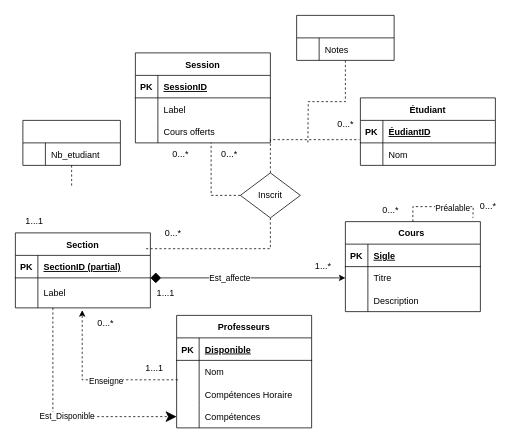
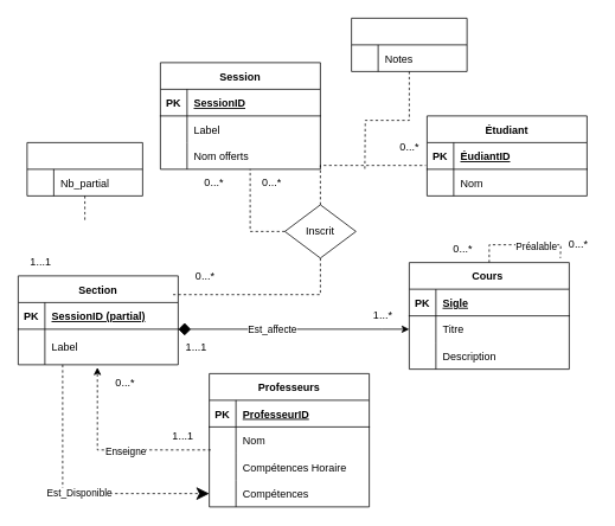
  <mxCell id="0" />
  <mxCell id="1" parent="0" />
  <mxCell id="2" value="Étudiant" style="shape=table;startSize=30;container=1;collapsible=1;childLayout=tableLayout;fixedRows=1;rowLines=0;fontStyle=1;align=center;resizeLast=1;" vertex="1" parent="1"><mxGeometry x="480" y="130" width="180" height="90" as="geometry" /></mxCell>
  <mxCell id="3" value="" style="shape=tableRow;horizontal=0;startSize=0;swimlaneHead=0;swimlaneBody=0;fillColor=none;collapsible=0;dropTarget=0;points=[[0,0.5],[1,0.5]];portConstraint=eastwest;top=0;left=0;right=0;bottom=1;" vertex="1" parent="2"><mxGeometry y="30" width="180" height="30" as="geometry" /></mxCell>
  <mxCell id="4" value="PK" style="shape=partialRectangle;connectable=0;fillColor=none;top=0;left=0;bottom=0;right=0;fontStyle=1;overflow=hidden;" vertex="1" parent="3"><mxGeometry width="30" height="30" as="geometry"><mxRectangle width="30" height="30" as="alternateBounds" /></mxGeometry></mxCell>
  <mxCell id="5" value="ÉudiantID" style="shape=partialRectangle;connectable=0;fillColor=none;top=0;left=0;bottom=0;right=0;align=left;spacingLeft=6;fontStyle=5;overflow=hidden;" vertex="1" parent="3"><mxGeometry x="30" width="150" height="30" as="geometry"><mxRectangle width="150" height="30" as="alternateBounds" /></mxGeometry></mxCell>
  <mxCell id="6" value="" style="shape=tableRow;horizontal=0;startSize=0;swimlaneHead=0;swimlaneBody=0;fillColor=none;collapsible=0;dropTarget=0;points=[[0,0.5],[1,0.5]];portConstraint=eastwest;top=0;left=0;right=0;bottom=0;" vertex="1" parent="2"><mxGeometry y="60" width="180" height="30" as="geometry" /></mxCell>
  <mxCell id="7" value="" style="shape=partialRectangle;connectable=0;fillColor=none;top=0;left=0;bottom=0;right=0;editable=1;overflow=hidden;" vertex="1" parent="6"><mxGeometry width="30" height="30" as="geometry"><mxRectangle width="30" height="30" as="alternateBounds" /></mxGeometry></mxCell>
  <mxCell id="8" value="Nom" style="shape=partialRectangle;connectable=0;fillColor=none;top=0;left=0;bottom=0;right=0;align=left;spacingLeft=6;overflow=hidden;" vertex="1" parent="6"><mxGeometry x="30" width="150" height="30" as="geometry"><mxRectangle width="150" height="30" as="alternateBounds" /></mxGeometry></mxCell>
  <mxCell id="9" style="edgeStyle=orthogonalEdgeStyle;rounded=0;orthogonalLoop=1;jettySize=auto;html=1;entryX=0;entryY=0.5;entryDx=0;entryDy=0;dashed=1;strokeWidth=1;startArrow=none;startFill=0;endArrow=classic;endFill=1;endSize=12;" edge="1" parent="1" source="11" target="50"><mxGeometry relative="1" as="geometry"><Array as="points"><mxPoint x="70" y="555" /></Array></mxGeometry></mxCell>
  <mxCell id="10" value="Est_Disponible" style="edgeLabel;html=1;align=center;verticalAlign=middle;resizable=0;points=[];" vertex="1" connectable="0" parent="9"><mxGeometry x="0.045" y="1" relative="1" as="geometry"><mxPoint x="1" as="offset" /></mxGeometry></mxCell>
  <mxCell id="11" value="Section" style="shape=table;startSize=30;container=1;collapsible=1;childLayout=tableLayout;fixedRows=1;rowLines=0;fontStyle=1;align=center;resizeLast=1;" vertex="1" parent="1"><mxGeometry x="20" y="310" width="180" height="100" as="geometry" /></mxCell>
  <mxCell id="12" value="" style="shape=tableRow;horizontal=0;startSize=0;swimlaneHead=0;swimlaneBody=0;fillColor=none;collapsible=0;dropTarget=0;points=[[0,0.5],[1,0.5]];portConstraint=eastwest;top=0;left=0;right=0;bottom=1;" vertex="1" parent="11"><mxGeometry y="30" width="180" height="30" as="geometry" /></mxCell>
  <mxCell id="13" value="PK" style="shape=partialRectangle;connectable=0;fillColor=none;top=0;left=0;bottom=0;right=0;fontStyle=1;overflow=hidden;" vertex="1" parent="12"><mxGeometry width="30" height="30" as="geometry"><mxRectangle width="30" height="30" as="alternateBounds" /></mxGeometry></mxCell>
- <mxCell id="14" value="SectionID (partial)" style="shape=partialRectangle;connectable=0;fillColor=none;top=0;left=0;bottom=0;right=0;align=left;spacingLeft=6;fontStyle=5;overflow=hidden;" vertex="1" parent="12"><mxGeometry x="30" width="150" height="30" as="geometry"><mxRectangle width="150" height="30" as="alternateBounds" /></mxGeometry></mxCell>
+ <mxCell id="14" value="SessionID (partial)" style="shape=partialRectangle;connectable=0;fillColor=none;top=0;left=0;bottom=0;right=0;align=left;spacingLeft=6;fontStyle=5;overflow=hidden;" vertex="1" parent="12"><mxGeometry x="30" width="150" height="30" as="geometry"><mxRectangle width="150" height="30" as="alternateBounds" /></mxGeometry></mxCell>
  <mxCell id="15" value="" style="shape=tableRow;horizontal=0;startSize=0;swimlaneHead=0;swimlaneBody=0;fillColor=none;collapsible=0;dropTarget=0;points=[[0,0.5],[1,0.5]];portConstraint=eastwest;top=0;left=0;right=0;bottom=0;" vertex="1" parent="11"><mxGeometry y="60" width="180" height="40" as="geometry" /></mxCell>
  <mxCell id="16" value="" style="shape=partialRectangle;connectable=0;fillColor=none;top=0;left=0;bottom=0;right=0;editable=1;overflow=hidden;" vertex="1" parent="15"><mxGeometry width="30" height="40" as="geometry"><mxRectangle width="30" height="40" as="alternateBounds" /></mxGeometry></mxCell>
  <mxCell id="17" value="Label" style="shape=partialRectangle;connectable=0;fillColor=none;top=0;left=0;bottom=0;right=0;align=left;spacingLeft=6;overflow=hidden;" vertex="1" parent="15"><mxGeometry x="30" width="150" height="40" as="geometry"><mxRectangle width="150" height="40" as="alternateBounds" /></mxGeometry></mxCell>
  <mxCell id="18" style="edgeStyle=orthogonalEdgeStyle;rounded=0;orthogonalLoop=1;jettySize=auto;html=1;dashed=1;strokeWidth=1;startArrow=none;startFill=0;endArrow=none;endFill=0;endSize=12;" edge="1" parent="1" source="20"><mxGeometry relative="1" as="geometry"><mxPoint x="630" y="290" as="targetPoint" /></mxGeometry></mxCell>
  <mxCell id="19" value="Préalable" style="edgeLabel;html=1;align=center;verticalAlign=middle;resizable=0;points=[];" vertex="1" connectable="0" parent="18"><mxGeometry x="0.242" y="-1" relative="1" as="geometry"><mxPoint as="offset" /></mxGeometry></mxCell>
  <mxCell id="20" value="Cours " style="shape=table;startSize=30;container=1;collapsible=1;childLayout=tableLayout;fixedRows=1;rowLines=0;fontStyle=1;align=center;resizeLast=1;" vertex="1" parent="1"><mxGeometry x="460" y="295" width="180" height="120" as="geometry" /></mxCell>
  <mxCell id="21" value="" style="shape=tableRow;horizontal=0;startSize=0;swimlaneHead=0;swimlaneBody=0;fillColor=none;collapsible=0;dropTarget=0;points=[[0,0.5],[1,0.5]];portConstraint=eastwest;top=0;left=0;right=0;bottom=1;" vertex="1" parent="20"><mxGeometry y="30" width="180" height="30" as="geometry" /></mxCell>
  <mxCell id="22" value="PK" style="shape=partialRectangle;connectable=0;fillColor=none;top=0;left=0;bottom=0;right=0;fontStyle=1;overflow=hidden;" vertex="1" parent="21"><mxGeometry width="30" height="30" as="geometry"><mxRectangle width="30" height="30" as="alternateBounds" /></mxGeometry></mxCell>
  <mxCell id="23" value="Sigle" style="shape=partialRectangle;connectable=0;fillColor=none;top=0;left=0;bottom=0;right=0;align=left;spacingLeft=6;fontStyle=5;overflow=hidden;" vertex="1" parent="21"><mxGeometry x="30" width="150" height="30" as="geometry"><mxRectangle width="150" height="30" as="alternateBounds" /></mxGeometry></mxCell>
  <mxCell id="24" value="" style="shape=tableRow;horizontal=0;startSize=0;swimlaneHead=0;swimlaneBody=0;fillColor=none;collapsible=0;dropTarget=0;points=[[0,0.5],[1,0.5]];portConstraint=eastwest;top=0;left=0;right=0;bottom=0;" vertex="1" parent="20"><mxGeometry y="60" width="180" height="30" as="geometry" /></mxCell>
  <mxCell id="25" value="" style="shape=partialRectangle;connectable=0;fillColor=none;top=0;left=0;bottom=0;right=0;editable=1;overflow=hidden;" vertex="1" parent="24"><mxGeometry width="30" height="30" as="geometry"><mxRectangle width="30" height="30" as="alternateBounds" /></mxGeometry></mxCell>
  <mxCell id="26" value="Titre" style="shape=partialRectangle;connectable=0;fillColor=none;top=0;left=0;bottom=0;right=0;align=left;spacingLeft=6;overflow=hidden;" vertex="1" parent="24"><mxGeometry x="30" width="150" height="30" as="geometry"><mxRectangle width="150" height="30" as="alternateBounds" /></mxGeometry></mxCell>
  <mxCell id="27" value="" style="shape=tableRow;horizontal=0;startSize=0;swimlaneHead=0;swimlaneBody=0;fillColor=none;collapsible=0;dropTarget=0;points=[[0,0.5],[1,0.5]];portConstraint=eastwest;top=0;left=0;right=0;bottom=0;" vertex="1" parent="20"><mxGeometry y="90" width="180" height="30" as="geometry" /></mxCell>
  <mxCell id="28" value="" style="shape=partialRectangle;connectable=0;fillColor=none;top=0;left=0;bottom=0;right=0;editable=1;overflow=hidden;" vertex="1" parent="27"><mxGeometry width="30" height="30" as="geometry"><mxRectangle width="30" height="30" as="alternateBounds" /></mxGeometry></mxCell>
  <mxCell id="29" value="Description" style="shape=partialRectangle;connectable=0;fillColor=none;top=0;left=0;bottom=0;right=0;align=left;spacingLeft=6;overflow=hidden;" vertex="1" parent="27"><mxGeometry x="30" width="150" height="30" as="geometry"><mxRectangle width="150" height="30" as="alternateBounds" /></mxGeometry></mxCell>
  <mxCell id="30" value="Session" style="shape=table;startSize=30;container=1;collapsible=1;childLayout=tableLayout;fixedRows=1;rowLines=0;fontStyle=1;align=center;resizeLast=1;" vertex="1" parent="1"><mxGeometry x="180" y="70" width="180" height="120" as="geometry" /></mxCell>
  <mxCell id="31" value="" style="shape=tableRow;horizontal=0;startSize=0;swimlaneHead=0;swimlaneBody=0;fillColor=none;collapsible=0;dropTarget=0;points=[[0,0.5],[1,0.5]];portConstraint=eastwest;top=0;left=0;right=0;bottom=1;" vertex="1" parent="30"><mxGeometry y="30" width="180" height="30" as="geometry" /></mxCell>
  <mxCell id="32" value="PK" style="shape=partialRectangle;connectable=0;fillColor=none;top=0;left=0;bottom=0;right=0;fontStyle=1;overflow=hidden;" vertex="1" parent="31"><mxGeometry width="30" height="30" as="geometry"><mxRectangle width="30" height="30" as="alternateBounds" /></mxGeometry></mxCell>
  <mxCell id="33" value="SessionID" style="shape=partialRectangle;connectable=0;fillColor=none;top=0;left=0;bottom=0;right=0;align=left;spacingLeft=6;fontStyle=5;overflow=hidden;" vertex="1" parent="31"><mxGeometry x="30" width="150" height="30" as="geometry"><mxRectangle width="150" height="30" as="alternateBounds" /></mxGeometry></mxCell>
  <mxCell id="34" value="" style="shape=tableRow;horizontal=0;startSize=0;swimlaneHead=0;swimlaneBody=0;fillColor=none;collapsible=0;dropTarget=0;points=[[0,0.5],[1,0.5]];portConstraint=eastwest;top=0;left=0;right=0;bottom=0;" vertex="1" parent="30"><mxGeometry y="60" width="180" height="30" as="geometry" /></mxCell>
  <mxCell id="35" value="" style="shape=partialRectangle;connectable=0;fillColor=none;top=0;left=0;bottom=0;right=0;editable=1;overflow=hidden;" vertex="1" parent="34"><mxGeometry width="30" height="30" as="geometry"><mxRectangle width="30" height="30" as="alternateBounds" /></mxGeometry></mxCell>
  <mxCell id="36" value="Label" style="shape=partialRectangle;connectable=0;fillColor=none;top=0;left=0;bottom=0;right=0;align=left;spacingLeft=6;overflow=hidden;" vertex="1" parent="34"><mxGeometry x="30" width="150" height="30" as="geometry"><mxRectangle width="150" height="30" as="alternateBounds" /></mxGeometry></mxCell>
  <mxCell id="37" value="" style="shape=tableRow;horizontal=0;startSize=0;swimlaneHead=0;swimlaneBody=0;fillColor=none;collapsible=0;dropTarget=0;points=[[0,0.5],[1,0.5]];portConstraint=eastwest;top=0;left=0;right=0;bottom=0;" vertex="1" parent="30"><mxGeometry y="90" width="180" height="30" as="geometry" /></mxCell>
  <mxCell id="38" value="" style="shape=partialRectangle;connectable=0;fillColor=none;top=0;left=0;bottom=0;right=0;editable=1;overflow=hidden;" vertex="1" parent="37"><mxGeometry width="30" height="30" as="geometry"><mxRectangle width="30" height="30" as="alternateBounds" /></mxGeometry></mxCell>
- <mxCell id="39" value="Cours offerts" style="shape=partialRectangle;connectable=0;fillColor=none;top=0;left=0;bottom=0;right=0;align=left;spacingLeft=6;overflow=hidden;" vertex="1" parent="37"><mxGeometry x="30" width="150" height="30" as="geometry"><mxRectangle width="150" height="30" as="alternateBounds" /></mxGeometry></mxCell>
+ <mxCell id="39" value="Nom offerts" style="shape=partialRectangle;connectable=0;fillColor=none;top=0;left=0;bottom=0;right=0;align=left;spacingLeft=6;overflow=hidden;" vertex="1" parent="37"><mxGeometry x="30" width="150" height="30" as="geometry"><mxRectangle width="150" height="30" as="alternateBounds" /></mxGeometry></mxCell>
  <mxCell id="40" value="Professeurs" style="shape=table;startSize=30;container=1;collapsible=1;childLayout=tableLayout;fixedRows=1;rowLines=0;fontStyle=1;align=center;resizeLast=1;" vertex="1" parent="1"><mxGeometry x="235" y="420" width="180" height="150" as="geometry" /></mxCell>
  <mxCell id="41" value="" style="shape=tableRow;horizontal=0;startSize=0;swimlaneHead=0;swimlaneBody=0;fillColor=none;collapsible=0;dropTarget=0;points=[[0,0.5],[1,0.5]];portConstraint=eastwest;top=0;left=0;right=0;bottom=1;" vertex="1" parent="40"><mxGeometry y="30" width="180" height="30" as="geometry" /></mxCell>
  <mxCell id="42" value="PK" style="shape=partialRectangle;connectable=0;fillColor=none;top=0;left=0;bottom=0;right=0;fontStyle=1;overflow=hidden;" vertex="1" parent="41"><mxGeometry width="30" height="30" as="geometry"><mxRectangle width="30" height="30" as="alternateBounds" /></mxGeometry></mxCell>
- <mxCell id="43" value="Disponible" style="shape=partialRectangle;connectable=0;fillColor=none;top=0;left=0;bottom=0;right=0;align=left;spacingLeft=6;fontStyle=5;overflow=hidden;" vertex="1" parent="41"><mxGeometry x="30" width="150" height="30" as="geometry"><mxRectangle width="150" height="30" as="alternateBounds" /></mxGeometry></mxCell>
+ <mxCell id="43" value="ProfesseurID" style="shape=partialRectangle;connectable=0;fillColor=none;top=0;left=0;bottom=0;right=0;align=left;spacingLeft=6;fontStyle=5;overflow=hidden;" vertex="1" parent="41"><mxGeometry x="30" width="150" height="30" as="geometry"><mxRectangle width="150" height="30" as="alternateBounds" /></mxGeometry></mxCell>
  <mxCell id="44" value="" style="shape=tableRow;horizontal=0;startSize=0;swimlaneHead=0;swimlaneBody=0;fillColor=none;collapsible=0;dropTarget=0;points=[[0,0.5],[1,0.5]];portConstraint=eastwest;top=0;left=0;right=0;bottom=0;" vertex="1" parent="40"><mxGeometry y="60" width="180" height="30" as="geometry" /></mxCell>
  <mxCell id="45" value="" style="shape=partialRectangle;connectable=0;fillColor=none;top=0;left=0;bottom=0;right=0;editable=1;overflow=hidden;" vertex="1" parent="44"><mxGeometry width="30" height="30" as="geometry"><mxRectangle width="30" height="30" as="alternateBounds" /></mxGeometry></mxCell>
  <mxCell id="46" value="Nom" style="shape=partialRectangle;connectable=0;fillColor=none;top=0;left=0;bottom=0;right=0;align=left;spacingLeft=6;overflow=hidden;" vertex="1" parent="44"><mxGeometry x="30" width="150" height="30" as="geometry"><mxRectangle width="150" height="30" as="alternateBounds" /></mxGeometry></mxCell>
  <mxCell id="47" value="" style="shape=tableRow;horizontal=0;startSize=0;swimlaneHead=0;swimlaneBody=0;fillColor=none;collapsible=0;dropTarget=0;points=[[0,0.5],[1,0.5]];portConstraint=eastwest;top=0;left=0;right=0;bottom=0;" vertex="1" parent="40"><mxGeometry y="90" width="180" height="30" as="geometry" /></mxCell>
  <mxCell id="48" value="" style="shape=partialRectangle;connectable=0;fillColor=none;top=0;left=0;bottom=0;right=0;editable=1;overflow=hidden;" vertex="1" parent="47"><mxGeometry width="30" height="30" as="geometry"><mxRectangle width="30" height="30" as="alternateBounds" /></mxGeometry></mxCell>
  <mxCell id="49" value="Compétences Horaire" style="shape=partialRectangle;connectable=0;fillColor=none;top=0;left=0;bottom=0;right=0;align=left;spacingLeft=6;overflow=hidden;" vertex="1" parent="47"><mxGeometry x="30" width="150" height="30" as="geometry"><mxRectangle width="150" height="30" as="alternateBounds" /></mxGeometry></mxCell>
  <mxCell id="50" value="" style="shape=tableRow;horizontal=0;startSize=0;swimlaneHead=0;swimlaneBody=0;fillColor=none;collapsible=0;dropTarget=0;points=[[0,0.5],[1,0.5]];portConstraint=eastwest;top=0;left=0;right=0;bottom=0;" vertex="1" parent="40"><mxGeometry y="120" width="180" height="30" as="geometry" /></mxCell>
  <mxCell id="51" value="" style="shape=partialRectangle;connectable=0;fillColor=none;top=0;left=0;bottom=0;right=0;editable=1;overflow=hidden;" vertex="1" parent="50"><mxGeometry width="30" height="30" as="geometry"><mxRectangle width="30" height="30" as="alternateBounds" /></mxGeometry></mxCell>
  <mxCell id="52" value="Compétences" style="shape=partialRectangle;connectable=0;fillColor=none;top=0;left=0;bottom=0;right=0;align=left;spacingLeft=6;overflow=hidden;" vertex="1" parent="50"><mxGeometry x="30" width="150" height="30" as="geometry"><mxRectangle width="150" height="30" as="alternateBounds" /></mxGeometry></mxCell>
  <mxCell id="53" style="edgeStyle=orthogonalEdgeStyle;rounded=0;orthogonalLoop=1;jettySize=auto;html=1;endArrow=diamond;endFill=1;strokeWidth=1;endSize=12;startArrow=classic;startFill=1;" edge="1" parent="1" target="11"><mxGeometry relative="1" as="geometry"><mxPoint x="460" y="370" as="sourcePoint" /><Array as="points"><mxPoint x="430" y="370" /><mxPoint x="430" y="370" /></Array></mxGeometry></mxCell>
  <mxCell id="54" value="Est_affecte" style="edgeLabel;html=1;align=center;verticalAlign=middle;resizable=0;points=[];" vertex="1" connectable="0" parent="53"><mxGeometry x="0.193" y="-1" relative="1" as="geometry"><mxPoint as="offset" /></mxGeometry></mxCell>
  <mxCell id="55" style="edgeStyle=orthogonalEdgeStyle;rounded=0;orthogonalLoop=1;jettySize=auto;html=1;startArrow=none;startFill=0;endArrow=classic;endFill=1;exitX=1.133;exitY=1.031;exitDx=0;exitDy=0;exitPerimeter=0;dashed=1;entryX=0.495;entryY=1.078;entryDx=0;entryDy=0;entryPerimeter=0;" edge="1" parent="1" source="58" target="15"><mxGeometry relative="1" as="geometry"><mxPoint x="240" y="500" as="sourcePoint" /><mxPoint x="110" y="460" as="targetPoint" /><Array as="points"><mxPoint x="109" y="506" /></Array></mxGeometry></mxCell>
  <mxCell id="56" value="Enseigne" style="edgeLabel;html=1;align=center;verticalAlign=middle;resizable=0;points=[];" vertex="1" connectable="0" parent="55"><mxGeometry x="-0.128" y="2" relative="1" as="geometry"><mxPoint as="offset" /></mxGeometry></mxCell>
  <mxCell id="57" value="0...*" style="text;html=1;align=center;verticalAlign=middle;resizable=0;points=[];autosize=1;strokeColor=none;fillColor=none;" vertex="1" parent="1"><mxGeometry x="120" y="415" width="40" height="30" as="geometry" /></mxCell>
  <mxCell id="58" value="1...1&lt;br&gt;" style="text;html=1;align=center;verticalAlign=middle;resizable=0;points=[];autosize=1;strokeColor=none;fillColor=none;" vertex="1" parent="1"><mxGeometry x="180" y="475" width="50" height="30" as="geometry" /></mxCell>
  <mxCell id="59" value="1...*" style="text;html=1;align=center;verticalAlign=middle;resizable=0;points=[];autosize=1;strokeColor=none;fillColor=none;" vertex="1" parent="1"><mxGeometry x="410" y="340" width="40" height="30" as="geometry" /></mxCell>
  <mxCell id="60" value="1...1" style="text;html=1;align=center;verticalAlign=middle;resizable=0;points=[];autosize=1;strokeColor=none;fillColor=none;" vertex="1" parent="1"><mxGeometry x="195" y="375" width="50" height="30" as="geometry" /></mxCell>
  <mxCell id="61" value="1...1" style="text;html=1;align=center;verticalAlign=middle;resizable=0;points=[];autosize=1;strokeColor=none;fillColor=none;" vertex="1" parent="1"><mxGeometry x="20" y="280" width="50" height="30" as="geometry" /></mxCell>
  <mxCell id="62" value="0...*" style="text;html=1;align=center;verticalAlign=middle;resizable=0;points=[];autosize=1;strokeColor=none;fillColor=none;" vertex="1" parent="1"><mxGeometry x="220" y="190" width="40" height="30" as="geometry" /></mxCell>
  <mxCell id="63" style="edgeStyle=orthogonalEdgeStyle;rounded=0;orthogonalLoop=1;jettySize=auto;html=1;dashed=1;strokeWidth=1;startArrow=none;startFill=0;endArrow=none;endFill=0;endSize=12;" edge="1" parent="1" source="64"><mxGeometry relative="1" as="geometry"><mxPoint x="95" y="250" as="targetPoint" /></mxGeometry></mxCell>
  <mxCell id="64" value="" style="shape=table;startSize=30;container=1;collapsible=1;childLayout=tableLayout;fixedRows=1;rowLines=0;fontStyle=1;align=center;resizeLast=1;" vertex="1" parent="1"><mxGeometry x="30" y="160" width="130" height="60" as="geometry" /></mxCell>
  <mxCell id="65" value="" style="shape=tableRow;horizontal=0;startSize=0;swimlaneHead=0;swimlaneBody=0;fillColor=none;collapsible=0;dropTarget=0;points=[[0,0.5],[1,0.5]];portConstraint=eastwest;top=0;left=0;right=0;bottom=0;" vertex="1" parent="64"><mxGeometry y="30" width="130" height="30" as="geometry" /></mxCell>
  <mxCell id="66" value="" style="shape=partialRectangle;connectable=0;fillColor=none;top=0;left=0;bottom=0;right=0;editable=1;overflow=hidden;" vertex="1" parent="65"><mxGeometry width="30" height="30" as="geometry"><mxRectangle width="30" height="30" as="alternateBounds" /></mxGeometry></mxCell>
- <mxCell id="67" value="Nb_etudiant" style="shape=partialRectangle;connectable=0;fillColor=none;top=0;left=0;bottom=0;right=0;align=left;spacingLeft=6;overflow=hidden;" vertex="1" parent="65"><mxGeometry x="30" width="100" height="30" as="geometry"><mxRectangle width="100" height="30" as="alternateBounds" /></mxGeometry></mxCell>
+ <mxCell id="67" value="Nb_partial" style="shape=partialRectangle;connectable=0;fillColor=none;top=0;left=0;bottom=0;right=0;align=left;spacingLeft=6;overflow=hidden;" vertex="1" parent="65"><mxGeometry x="30" width="100" height="30" as="geometry"><mxRectangle width="100" height="30" as="alternateBounds" /></mxGeometry></mxCell>
  <mxCell id="68" style="edgeStyle=orthogonalEdgeStyle;rounded=0;orthogonalLoop=1;jettySize=auto;html=1;entryX=-0.007;entryY=-0.142;entryDx=0;entryDy=0;entryPerimeter=0;dashed=1;strokeWidth=1;startArrow=none;startFill=0;endArrow=none;endFill=0;endSize=12;" edge="1" parent="1" source="71" target="6"><mxGeometry relative="1" as="geometry" /></mxCell>
  <mxCell id="69" style="edgeStyle=orthogonalEdgeStyle;rounded=0;orthogonalLoop=1;jettySize=auto;html=1;entryX=0.561;entryY=0.994;entryDx=0;entryDy=0;dashed=1;strokeWidth=1;startArrow=none;startFill=0;endArrow=none;endFill=0;endSize=12;entryPerimeter=0;exitX=0;exitY=0.5;exitDx=0;exitDy=0;" edge="1" parent="1" source="71" target="37"><mxGeometry relative="1" as="geometry" /></mxCell>
  <mxCell id="70" style="edgeStyle=orthogonalEdgeStyle;rounded=0;orthogonalLoop=1;jettySize=auto;html=1;entryX=0.968;entryY=-0.296;entryDx=0;entryDy=0;entryPerimeter=0;dashed=1;strokeWidth=1;startArrow=none;startFill=0;endArrow=none;endFill=0;endSize=12;" edge="1" parent="1" source="71" target="12"><mxGeometry relative="1" as="geometry" /></mxCell>
  <mxCell id="71" value="Inscrit" style="shape=rhombus;perimeter=rhombusPerimeter;whiteSpace=wrap;html=1;align=center;" vertex="1" parent="1"><mxGeometry x="320" y="230" width="80" height="60" as="geometry" /></mxCell>
  <mxCell id="72" value="0...*" style="text;html=1;align=center;verticalAlign=middle;resizable=0;points=[];autosize=1;strokeColor=none;fillColor=none;" vertex="1" parent="1"><mxGeometry x="285" y="190" width="40" height="30" as="geometry" /></mxCell>
  <mxCell id="73" value="0...*" style="text;html=1;align=center;verticalAlign=middle;resizable=0;points=[];autosize=1;strokeColor=none;fillColor=none;" vertex="1" parent="1"><mxGeometry x="440" y="150" width="40" height="30" as="geometry" /></mxCell>
  <mxCell id="74" value="0...*" style="text;html=1;align=center;verticalAlign=middle;resizable=0;points=[];autosize=1;strokeColor=none;fillColor=none;" vertex="1" parent="1"><mxGeometry x="210" y="295" width="40" height="30" as="geometry" /></mxCell>
  <mxCell id="75" value="0...*" style="text;html=1;align=center;verticalAlign=middle;resizable=0;points=[];autosize=1;strokeColor=none;fillColor=none;" vertex="1" parent="1"><mxGeometry x="500" y="265" width="40" height="30" as="geometry" /></mxCell>
  <mxCell id="76" value="0...*" style="text;html=1;align=center;verticalAlign=middle;resizable=0;points=[];autosize=1;strokeColor=none;fillColor=none;" vertex="1" parent="1"><mxGeometry x="630" y="260" width="40" height="30" as="geometry" /></mxCell>
  <mxCell id="77" style="edgeStyle=orthogonalEdgeStyle;rounded=0;orthogonalLoop=1;jettySize=auto;html=1;dashed=1;strokeWidth=1;startArrow=none;startFill=0;endArrow=none;endFill=0;endSize=12;" edge="1" parent="1" source="78"><mxGeometry relative="1" as="geometry"><mxPoint x="410" y="190" as="targetPoint" /></mxGeometry></mxCell>
  <mxCell id="78" value="" style="shape=table;startSize=30;container=1;collapsible=1;childLayout=tableLayout;fixedRows=1;rowLines=0;fontStyle=1;align=center;resizeLast=1;" vertex="1" parent="1"><mxGeometry x="395" y="20" width="130" height="60" as="geometry" /></mxCell>
  <mxCell id="79" value="" style="shape=tableRow;horizontal=0;startSize=0;swimlaneHead=0;swimlaneBody=0;fillColor=none;collapsible=0;dropTarget=0;points=[[0,0.5],[1,0.5]];portConstraint=eastwest;top=0;left=0;right=0;bottom=0;" vertex="1" parent="78"><mxGeometry y="30" width="130" height="30" as="geometry" /></mxCell>
  <mxCell id="80" value="" style="shape=partialRectangle;connectable=0;fillColor=none;top=0;left=0;bottom=0;right=0;editable=1;overflow=hidden;" vertex="1" parent="79"><mxGeometry width="30" height="30" as="geometry"><mxRectangle width="30" height="30" as="alternateBounds" /></mxGeometry></mxCell>
  <mxCell id="81" value="Notes" style="shape=partialRectangle;connectable=0;fillColor=none;top=0;left=0;bottom=0;right=0;align=left;spacingLeft=6;overflow=hidden;" vertex="1" parent="79"><mxGeometry x="30" width="100" height="30" as="geometry"><mxRectangle width="100" height="30" as="alternateBounds" /></mxGeometry></mxCell>
